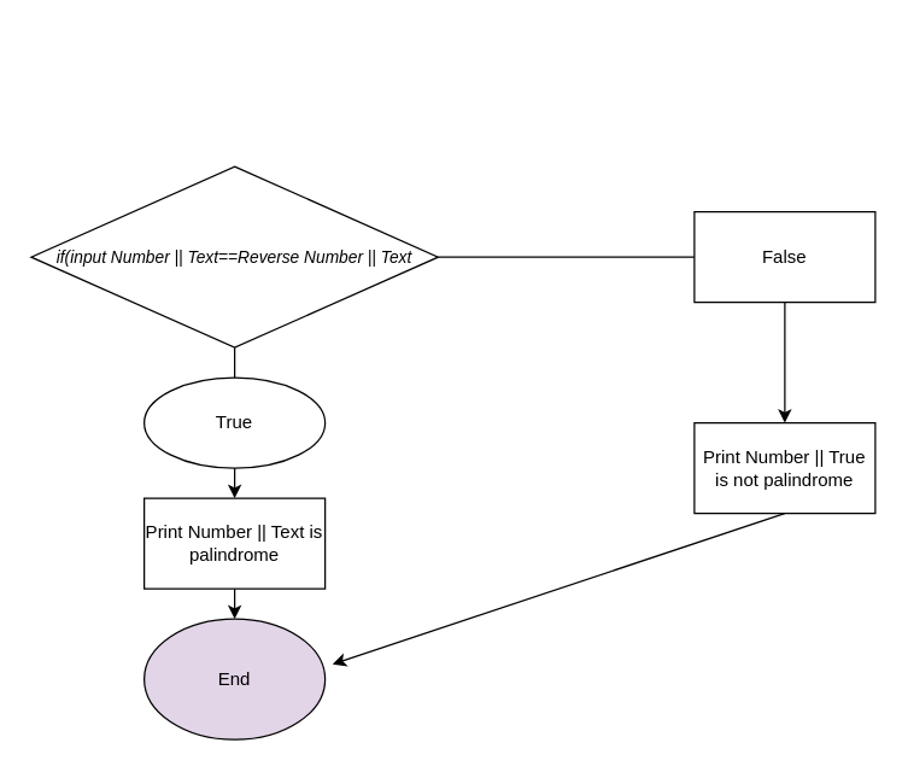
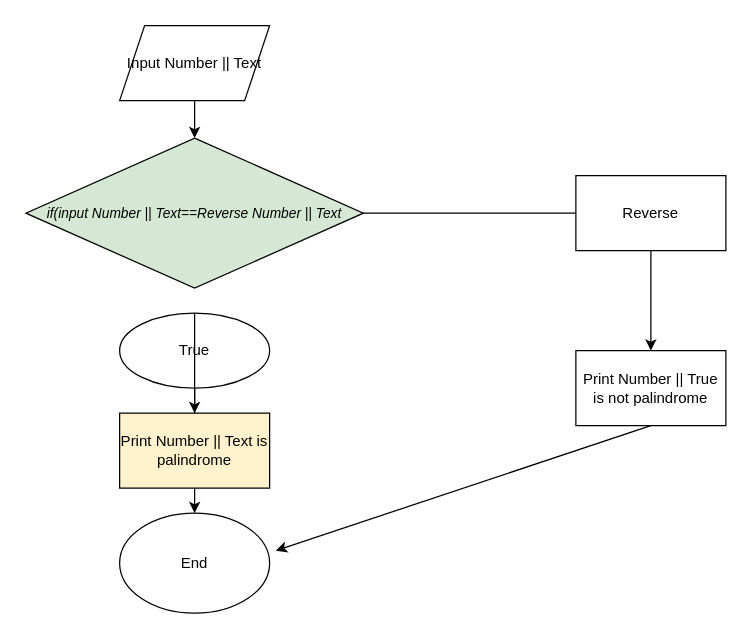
  <mxCell id="0" />
  <mxCell id="1" parent="0" />
- <mxCell id="3" value="&lt;font style=&quot;font-size: 9px&quot;&gt;&lt;i&gt;&lt;font style=&quot;font-size: 11px&quot;&gt;if(input Number || Text==Reverse Number || Text&lt;/font&gt;&lt;/i&gt;&lt;/font&gt;" style="rhombus;whiteSpace=wrap;html=1;" vertex="1" parent="1"><mxGeometry x="20" y="110" width="270" height="120" as="geometry" /></mxCell>
- <mxCell id="4" value="False" style="rounded=0;whiteSpace=wrap;html=1;" vertex="1" parent="1"><mxGeometry x="460" y="140" width="120" height="60" as="geometry" /></mxCell>
+ <mxCell id="2" value="Input Number || Text" style="shape=parallelogram;perimeter=parallelogramPerimeter;whiteSpace=wrap;html=1;fixedSize=1;" vertex="1" parent="1"><mxGeometry x="95" y="20" width="120" height="60" as="geometry" /></mxCell>
+ <mxCell id="3" value="&lt;font style=&quot;font-size: 9px&quot;&gt;&lt;i&gt;&lt;font style=&quot;font-size: 11px&quot;&gt;if(input Number || Text==Reverse Number || Text&lt;/font&gt;&lt;/i&gt;&lt;/font&gt;" style="rhombus;whiteSpace=wrap;html=1;fillColor=#d5e8d4;" vertex="1" parent="1"><mxGeometry x="20" y="110" width="270" height="120" as="geometry" /></mxCell>
+ <mxCell id="4" value="Reverse" style="rounded=0;whiteSpace=wrap;html=1;" vertex="1" parent="1"><mxGeometry x="460" y="140" width="120" height="60" as="geometry" /></mxCell>
  <mxCell id="5" value="Print Number || True is not palindrome" style="rounded=0;whiteSpace=wrap;html=1;" vertex="1" parent="1"><mxGeometry x="460" y="280" width="120" height="60" as="geometry" /></mxCell>
- <mxCell id="6" value="End" style="ellipse;whiteSpace=wrap;html=1;fillColor=#e1d5e7;" vertex="1" parent="1"><mxGeometry x="95" y="410" width="120" height="80" as="geometry" /></mxCell>
+ <mxCell id="6" value="End" style="ellipse;whiteSpace=wrap;html=1;" vertex="1" parent="1"><mxGeometry x="95" y="410" width="120" height="80" as="geometry" /></mxCell>
  <mxCell id="7" value="True" style="ellipse;whiteSpace=wrap;html=1;" vertex="1" parent="1"><mxGeometry x="95" y="250" width="120" height="60" as="geometry" /></mxCell>
- <mxCell id="8" value="Print Number || Text is palindrome" style="rounded=0;whiteSpace=wrap;html=1;" vertex="1" parent="1"><mxGeometry x="95" y="330" width="120" height="60" as="geometry" /></mxCell>
+ <mxCell id="8" value="Print Number || Text is palindrome" style="rounded=0;whiteSpace=wrap;html=1;fillColor=#fff2cc;" vertex="1" parent="1"><mxGeometry x="95" y="330" width="120" height="60" as="geometry" /></mxCell>
+ <mxCell id="9" value="" style="endArrow=classic;html=1;exitX=0.5;exitY=1;exitDx=0;exitDy=0;" edge="1" parent="1" source="2" target="3"><mxGeometry width="50" height="50" relative="1" as="geometry"><mxPoint x="150" y="130" as="sourcePoint" /><mxPoint x="200" y="80" as="targetPoint" /></mxGeometry></mxCell>
  <mxCell id="10" value="" style="endArrow=none;html=1;entryX=0;entryY=0.5;entryDx=0;entryDy=0;" edge="1" parent="1" source="3" target="4"><mxGeometry width="50" height="50" relative="1" as="geometry"><mxPoint x="290" y="200" as="sourcePoint" /><mxPoint x="340" y="150" as="targetPoint" /></mxGeometry></mxCell>
- <mxCell id="11" value="" style="endArrow=none;html=1;entryX=0.5;entryY=1;entryDx=0;entryDy=0;exitX=0.5;exitY=0;exitDx=0;exitDy=0;" edge="1" parent="1" source="7" target="3"><mxGeometry width="50" height="50" relative="1" as="geometry"><mxPoint x="140" y="280" as="sourcePoint" /><mxPoint x="190" y="230" as="targetPoint" /></mxGeometry></mxCell>
+ <mxCell id="11" value="" style="endArrow=none;html=1;exitX=0.5;exitY=0;exitDx=0;exitDy=0;" edge="1" parent="1" source="7" target="8"><mxGeometry width="50" height="50" relative="1" as="geometry"><mxPoint x="140" y="280" as="sourcePoint" /><mxPoint x="190" y="230" as="targetPoint" /></mxGeometry></mxCell>
  <mxCell id="12" value="" style="endArrow=classic;html=1;exitX=0.5;exitY=1;exitDx=0;exitDy=0;" edge="1" parent="1" source="7"><mxGeometry width="50" height="50" relative="1" as="geometry"><mxPoint x="130" y="350" as="sourcePoint" /><mxPoint x="155" y="330" as="targetPoint" /></mxGeometry></mxCell>
  <mxCell id="13" value="" style="endArrow=classic;html=1;exitX=0.5;exitY=1;exitDx=0;exitDy=0;" edge="1" parent="1" source="8" target="6"><mxGeometry width="50" height="50" relative="1" as="geometry"><mxPoint x="190" y="330" as="sourcePoint" /><mxPoint x="190" y="400" as="targetPoint" /></mxGeometry></mxCell>
  <mxCell id="14" value="" style="endArrow=classic;html=1;exitX=0.5;exitY=1;exitDx=0;exitDy=0;entryX=0.5;entryY=0;entryDx=0;entryDy=0;" edge="1" parent="1" source="4" target="5"><mxGeometry width="50" height="50" relative="1" as="geometry"><mxPoint x="510" y="250" as="sourcePoint" /><mxPoint x="560" y="200" as="targetPoint" /></mxGeometry></mxCell>
  <mxCell id="15" value="" style="endArrow=classic;html=1;exitX=0.5;exitY=1;exitDx=0;exitDy=0;" edge="1" parent="1" source="5"><mxGeometry width="50" height="50" relative="1" as="geometry"><mxPoint x="190" y="330" as="sourcePoint" /><mxPoint x="220" y="440" as="targetPoint" /></mxGeometry></mxCell>
